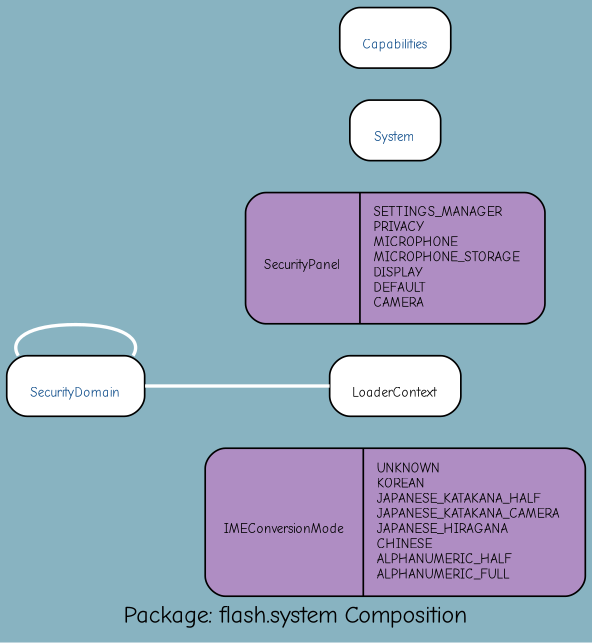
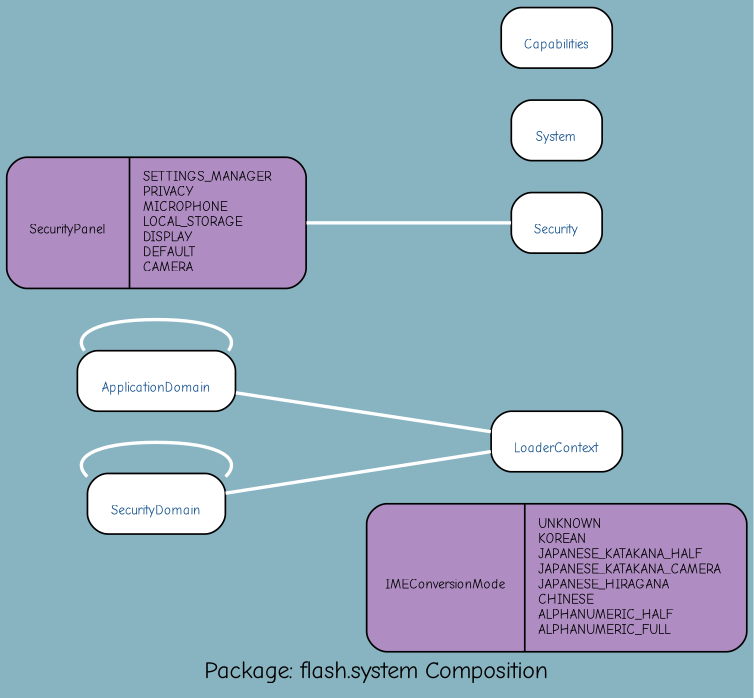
  digraph {
    bgcolor="#88B3C1"
    fontcolor=black
    fontname="Comic Neue"
    fontsize=14
    label="Package: flash.system Composition"
    rankdir=RL
    smoothing=avg_dist
    node [color=black fillcolor=white fontcolor="#104E8B" fontname="Comic Neue" fontsize=8 shape=record style="rounded,filled"]
    edge [arrowhead=none arrowsize=1 arrowtail=diamond color=white fontcolor=black fontname="Comic Neue" fontsize=8 style=bold]
    n1 [fillcolor="#af8dc3" fontcolor=black height=1.22 label="{\nIMEConversionMode|UNKNOWN\lKOREAN\lJAPANESE_KATAKANA_HALF\lJAPANESE_KATAKANA_CAMERA\lJAPANESE_HIRAGANA\lCHINESE\lALPHANUMERIC_HALF\lALPHANUMERIC_FULL\l}" width=3.14]
+   n2 [height=0.50 label="{\nApplicationDomain}" width=1.31]
    n3 [height=0.50 label="{\nSecurityDomain}" width=1.14]
-   n5 [fillcolor="#af8dc3" fontcolor=black height=1.08 label="{\nSecurityPanel|SETTINGS_MANAGER\lPRIVACY\lMICROPHONE\lMICROPHONE_STORAGE\lDISPLAY\lDEFAULT\lCAMERA\l}" width=2.47]
+   n4 [height=0.50 label="{\nSecurity}" width=0.75]
+   n5 [fillcolor="#af8dc3" fontcolor=black height=1.08 label="{\nSecurityPanel|SETTINGS_MANAGER\lPRIVACY\lMICROPHONE\lLOCAL_STORAGE\lDISPLAY\lDEFAULT\lCAMERA\l}" width=2.47]
    n6 [height=0.50 label="{\nSystem}" width=0.75]
    n7 [height=0.50 label="{\nCapabilities}" width=0.92]
-   n8 [fontcolor=black height=0.50 label="{\nLoaderContext}" width=1.08]
+   n8 [height=0.50 label="{\nLoaderContext}" width=1.08]
+   n2 -> n2
    n3 -> n3
+   n4 -> n5
+   n8 -> n2
    n8 -> n3
  }
